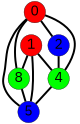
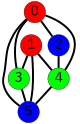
  graph {
    splines=true
    fontname="IBM Plex Sans"
    node [color=black fillcolor=red fixedsize=true fontname="IBM Plex Sans" fontsize=42 penwidth=1 shape=circle style=filled]
    edge [color=black penwidth=6 style=bold fontname="IBM Plex Sans"]
    0 [height=0.91667 width=0.91667]
    2 [fillcolor=blue height=0.91667 width=0.91667]
-   3 [fillcolor=green height=0.91667 label=8 width=0.91667]
+   3 [fillcolor=green height=0.91667 width=0.91667]
    4 [fillcolor=green height=0.91667 width=0.91667]
    5 [fillcolor=blue height=0.91667 width=0.91667]
    1 [height=0.91667 width=0.91667]
    0 -- 2
    0 -- 3
    0 -- 4
    0 -- 5
    2 -- 4
    3 -- 5
    4 -- 5
    1 -- 3
    1 -- 4
    1 -- 5
  }
